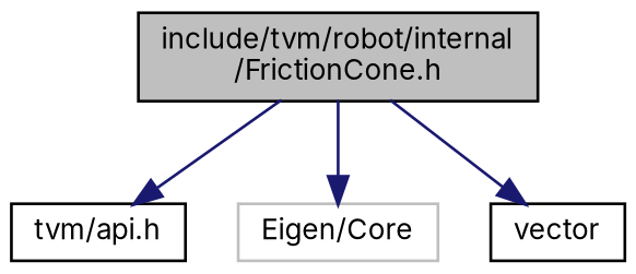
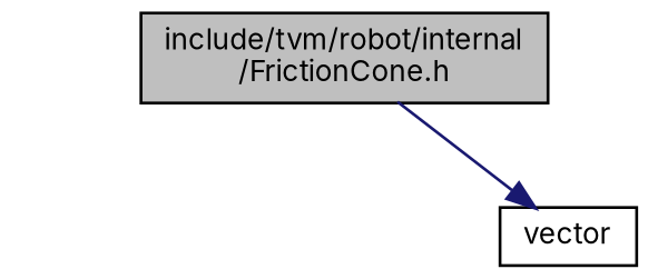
  digraph {
    fontname=Inter
    node [color=black fillcolor=white fontname=Inter fontsize=10 shape=record style=filled]
    edge [color=midnightblue fontname=Inter fontsize=10 labelfontname=Helvetica labelfontsize=10 style=solid]
    n1 [fillcolor=grey75 fontcolor=black height=0.2 label="include/tvm/robot/internal\l/FrictionCone.h" width=0.4]
-   n2 [height=0.2 label="tvm/api.h" width=0.4]
-   n3 [color=grey75 height=0.2 label="Eigen/Core" width=0.4]
    n4 [height=0.2 label=vector width=0.4]
-   n1 -> n2
-   n1 -> n3
    n1 -> n4
  }
